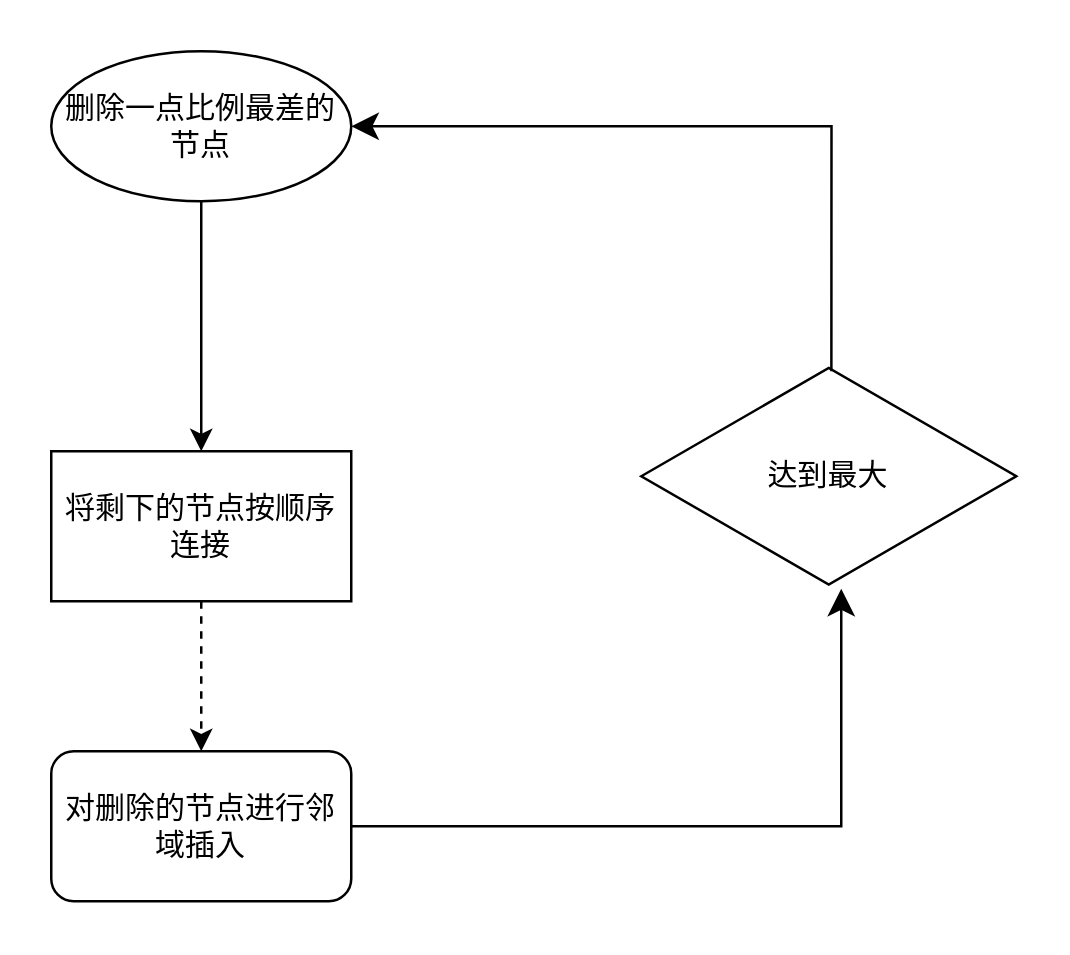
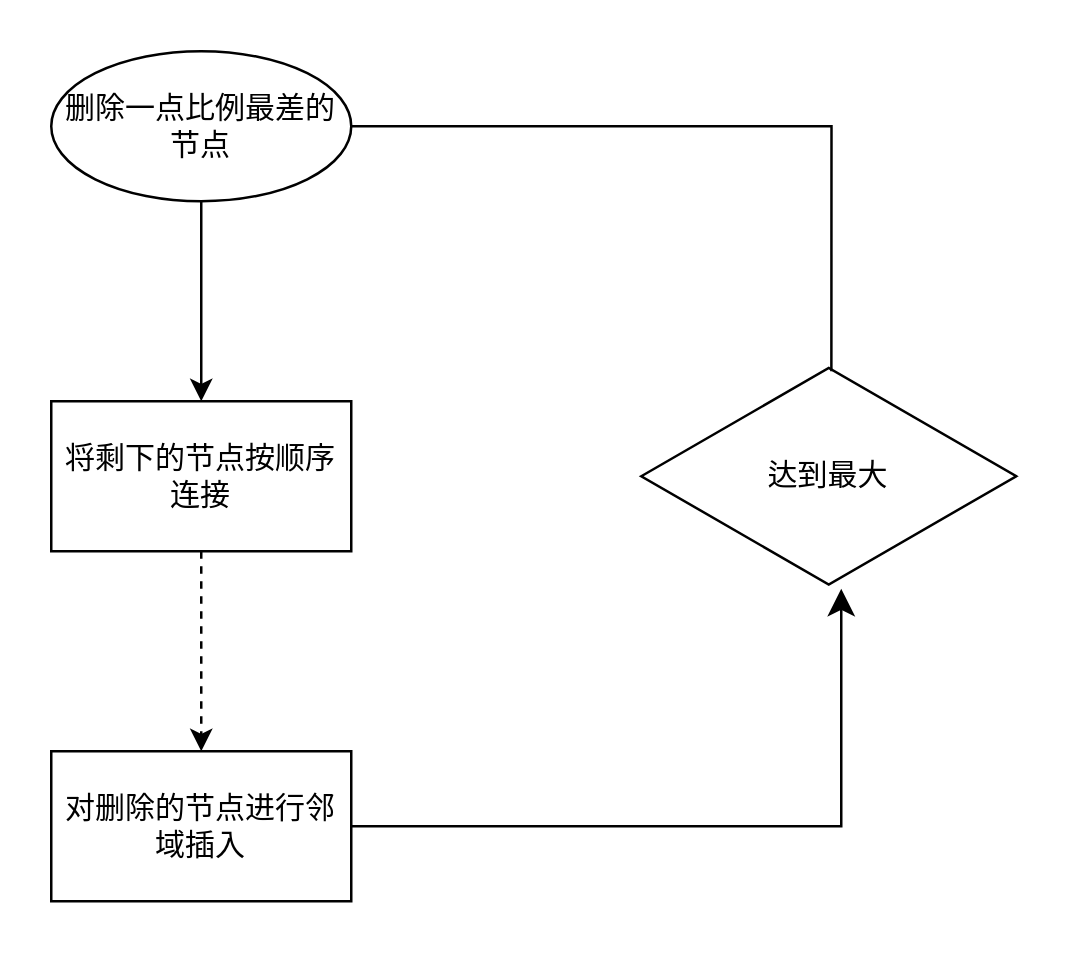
  <mxCell id="0" />
  <mxCell id="1" parent="0" />
  <mxCell id="2" value="" style="edgeStyle=none;html=1;dashed=1;" parent="1" source="3" target="6" edge="1"><mxGeometry relative="1" as="geometry" /></mxCell>
- <mxCell id="3" value="将剩下的节点按顺序连接" style="rounded=0;whiteSpace=wrap;html=1;fontFamily=Lucida Console;" parent="1" vertex="1"><mxGeometry x="20" y="180" width="120" height="60" as="geometry" /></mxCell>
+ <mxCell id="3" value="将剩下的节点按顺序连接" style="rounded=0;whiteSpace=wrap;html=1;fontFamily=Lucida Console;" parent="1" vertex="1"><mxGeometry x="20" y="160" width="120" height="60" as="geometry" /></mxCell>
  <mxCell id="4" value="" style="edgeStyle=none;html=1;" parent="1" source="5" target="3" edge="1"><mxGeometry relative="1" as="geometry" /></mxCell>
  <mxCell id="5" value="删除一点比例最差的节点" style="ellipse;whiteSpace=wrap;html=1;fontFamily=Lucida Console;" parent="1" vertex="1"><mxGeometry x="20" y="20" width="120" height="60" as="geometry" /></mxCell>
- <mxCell id="6" value="对删除的节点进行邻域插入" style="whiteSpace=wrap;html=1;fontFamily=Lucida Console;rounded=1;" parent="1" vertex="1"><mxGeometry x="20" y="300" width="120" height="60" as="geometry" /></mxCell>
+ <mxCell id="6" value="对删除的节点进行邻域插入" style="whiteSpace=wrap;html=1;fontFamily=Lucida Console;rounded=0;" parent="1" vertex="1"><mxGeometry x="20" y="300" width="120" height="60" as="geometry" /></mxCell>
  <mxCell id="7" value="达到最大" style="html=1;whiteSpace=wrap;aspect=fixed;shape=isoRectangle;" parent="1" vertex="1"><mxGeometry x="256" y="145" width="150" height="90" as="geometry" /></mxCell>
  <mxCell id="8" value="" style="edgeStyle=segmentEdgeStyle;endArrow=classic;html=1;curved=0;rounded=0;endSize=8;startSize=8;exitX=1;exitY=0.5;exitDx=0;exitDy=0;" parent="1" source="6" edge="1"><mxGeometry width="50" height="50" relative="1" as="geometry"><mxPoint x="286" y="285" as="sourcePoint" /><mxPoint x="336" y="235" as="targetPoint" /></mxGeometry></mxCell>
- <mxCell id="9" value="" style="edgeStyle=segmentEdgeStyle;endArrow=classic;html=1;curved=0;rounded=0;endSize=8;startSize=8;entryX=1;entryY=0.5;entryDx=0;entryDy=0;exitX=0.507;exitY=0.033;exitDx=0;exitDy=0;exitPerimeter=0;" parent="1" source="7" target="5" edge="1"><mxGeometry width="50" height="50" relative="1" as="geometry"><mxPoint x="336" y="130" as="sourcePoint" /><mxPoint x="266" y="130" as="targetPoint" /><Array as="points"><mxPoint x="332" y="50" /></Array></mxGeometry></mxCell>
+ <mxCell id="9" value="" style="edgeStyle=segmentEdgeStyle;endArrow=none;html=1;curved=0;rounded=0;endSize=8;startSize=8;entryX=1;entryY=0.5;entryDx=0;entryDy=0;exitX=0.507;exitY=0.033;exitDx=0;exitDy=0;exitPerimeter=0;" parent="1" source="7" target="5" edge="1"><mxGeometry width="50" height="50" relative="1" as="geometry"><mxPoint x="336" y="130" as="sourcePoint" /><mxPoint x="266" y="130" as="targetPoint" /><Array as="points"><mxPoint x="332" y="50" /></Array></mxGeometry></mxCell>
